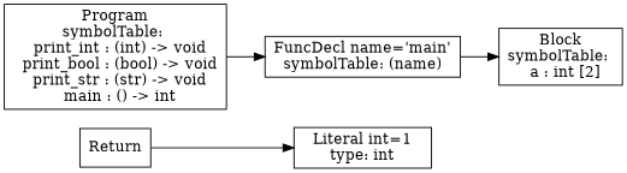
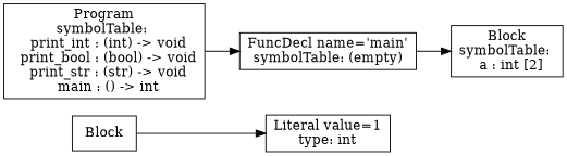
  digraph {
    rankdir=LR
    node [shape=box]
-   n1 [label="Literal int=1\ntype: int"]
-   n2 [label=Return]
+   n1 [label="Literal value=1\ntype: int"]
+   n2 [label=Block]
    n3 [label="Block\nsymbolTable: \n  a : int [2]"]
-   n4 [label="FuncDecl name='main'\nsymbolTable: (name)"]
+   n4 [label="FuncDecl name='main'\nsymbolTable: (empty)"]
    n5 [label="Program\nsymbolTable: \n  print_int : (int) -> void\n  print_bool : (bool) -> void\n  print_str : (str) -> void\n  main : () -> int"]
    n2 -> n1
    n4 -> n3
    n5 -> n4
  }
